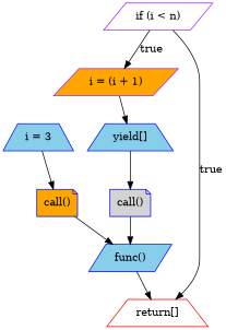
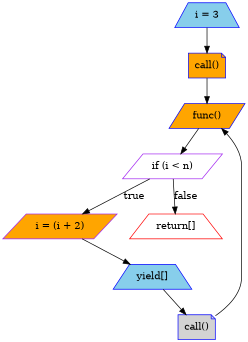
  digraph {
    node [color=blue fillcolor=skyblue shape=trapezium style=filled]
    n1 [label="i = 3"]
    n2 [fillcolor=orange label="call()" shape=note]
-   n3 [label="func()" shape=parallelogram]
+   n3 [fillcolor=orange label="func()" shape=parallelogram]
    n4 [color=purple fillcolor=white label="if (i < n)" shape=parallelogram]
-   n5 [color=purple fillcolor=orange label="i = (i + 1)" shape=parallelogram]
+   n5 [color=purple fillcolor=orange label="i = (i + 2)" shape=parallelogram]
    n6 [color=red fillcolor=white label="return[]"]
    n7 [label="yield[]"]
    n8 [fillcolor=lightgrey label="call()" shape=note]
    n1 -> n2
    n2 -> n3
-   n3 -> n6
+   n3 -> n4
    n4 -> n5 [label=true]
-   n4 -> n6 [label=true]
+   n4 -> n6 [label=false]
    n5 -> n7
    n7 -> n8
    n8 -> n3
  }
